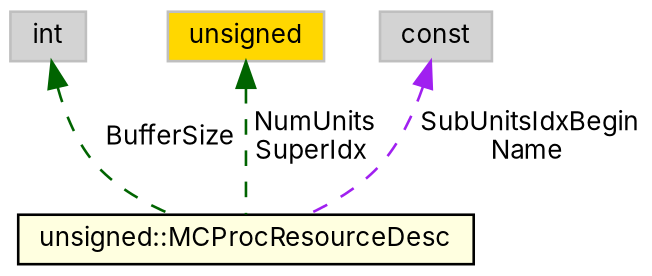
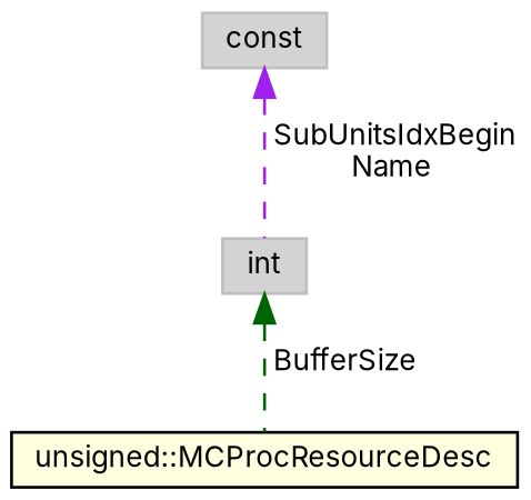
  digraph {
    fontname=Inter
    node [color=grey75 fillcolor=lightgrey fontname=Inter fontsize=10 shape=record style=filled]
    edge [color=darkgreen dir=back fontname=Inter fontsize=10 labelfontname=Helvetica labelfontsize=10 style=dashed]
    n1 [color=black fillcolor=lightyellow fontcolor=black height=0.2 label="unsigned::MCProcResourceDesc" width=0.4]
    n2 [height=0.2 label=int width=0.4]
-   n3 [fillcolor=gold height=0.2 label=unsigned width=0.4]
    n4 [height=0.2 label=const width=0.4]
    n2 -> n1 [label=" BufferSize"]
-   n3 -> n1 [label=" NumUnits\nSuperIdx"]
-   n4 -> n1 [color=purple label=" SubUnitsIdxBegin\nName"]
+   n4 -> n2 [color=purple label=" SubUnitsIdxBegin\nName"]
  }
